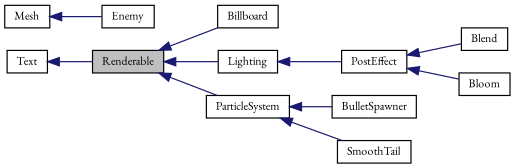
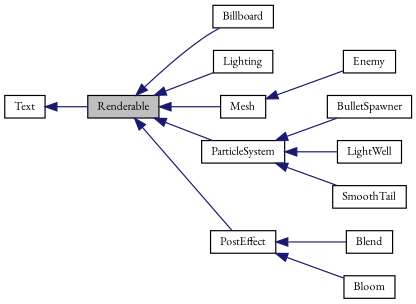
  digraph {
    fontname="EB Garamond"
    rankdir=LR
    node [color=black fillcolor=white fontname="EB Garamond" fontsize=10 shape=record style=filled]
    edge [color=midnightblue dir=back fontname="EB Garamond" fontsize=10 labelfontname=Helvetica labelfontsize=10 style=solid]
    n1 [fillcolor=grey75 fontcolor=black height=0.2 label=Renderable width=0.4]
    n2 [height=0.2 label=Billboard width=0.4]
    n3 [height=0.2 label=Lighting width=0.4]
    n4 [height=0.2 label=Mesh width=0.4]
    n5 [height=0.2 label=ParticleSystem width=0.4]
    n6 [height=0.2 label=PostEffect width=0.4]
    n7 [height=0.2 label=Enemy width=0.4]
    n8 [height=0.2 label=BulletSpawner width=0.4]
+   n9 [height=0.2 label=LightWell width=0.4]
    n10 [height=0.2 label=SmoothTail width=0.4]
    n11 [height=0.2 label=Blend width=0.4]
    n12 [height=0.2 label=Bloom width=0.4]
    n13 [height=0.2 label=Text width=0.4]
    n1 -> n2
    n1 -> n3
+   n1 -> n4
    n1 -> n5
-   n3 -> n6
+   n1 -> n6
    n4 -> n7
    n5 -> n8
+   n5 -> n9
    n5 -> n10
    n6 -> n11
    n6 -> n12
    n13 -> n1
  }
